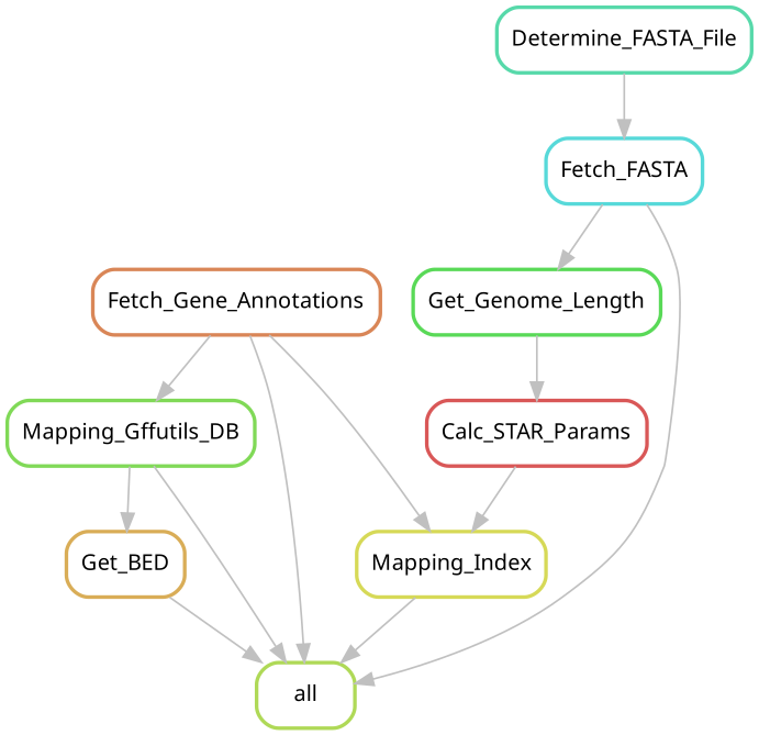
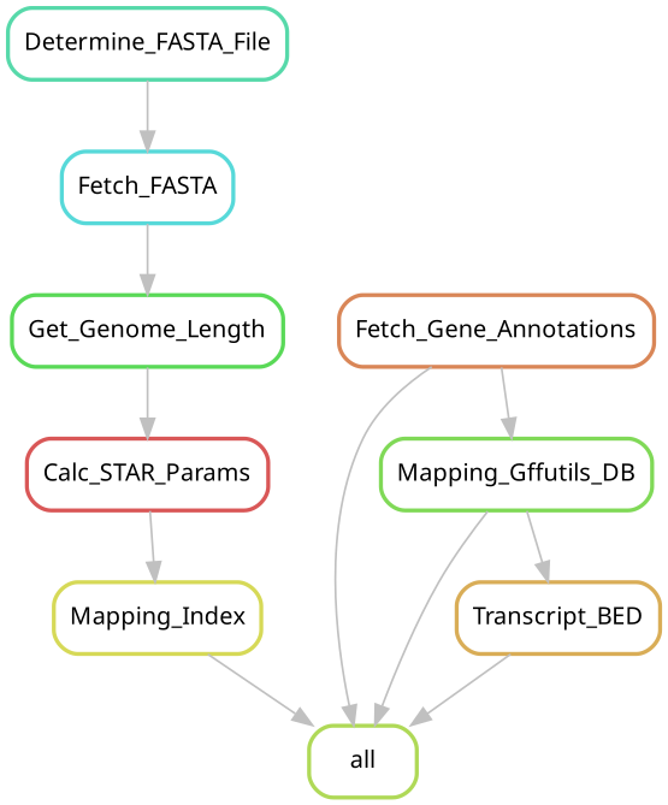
  digraph {
    node [fontname="Roboto-Regular" fontsize=12 penwidth=2 shape=box style=rounded]
    edge [color=grey penwidth=1]
    n1 [color="0.22 0.6 0.85" label=all]
    n2 [color="0.50 0.6 0.85" label=Fetch_FASTA]
    n3 [color="0.33 0.6 0.85" label=Get_Genome_Length]
    n4 [color="0.17 0.6 0.85" label=Mapping_Index]
    n5 [color="0.00 0.6 0.85" label=Calc_STAR_Params]
    n6 [color="0.44 0.6 0.85" label=Determine_FASTA_File]
    n7 [color="0.06 0.6 0.85" label=Fetch_Gene_Annotations]
    n8 [color="0.28 0.6 0.85" label=Mapping_Gffutils_DB]
-   n9 [color="0.11 0.6 0.85" label=Get_BED]
-   n2 -> n1
+   n9 [color="0.11 0.6 0.85" label=Transcript_BED]
    n2 -> n3
    n3 -> n5
    n4 -> n1
    n5 -> n4
    n6 -> n2
    n7 -> n1
-   n7 -> n4
    n7 -> n8
    n8 -> n1
    n8 -> n9
    n9 -> n1
  }
